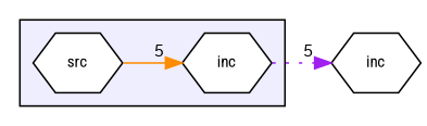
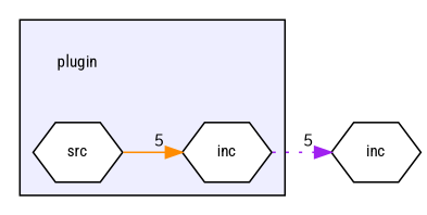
  digraph {
    compound=true
    rankdir=LR
    fontname="Roboto Condensed"
    node [fontname="Roboto Condensed" fontsize=10 shape=hexagon]
    edge [headlabel=5 labeldistance=1.5 labelfontname=FreeSans labelfontsize=10 fontname="Roboto Condensed"]
+   n1 [label=plugin shape=plaintext]
    n2 [color=black fillcolor=white label=inc style=filled]
    n3 [color=black fillcolor=white label=src style=filled]
    n4 [label=inc]
    subgraph cluster_1 {
      bgcolor="#eeeeff"
      pencolor=black
+     n1
      n2
      n3
    }
    n2 -> n4 [color=purple style=dotted]
    n3 -> n2 [color=darkorange style=solid]
  }
